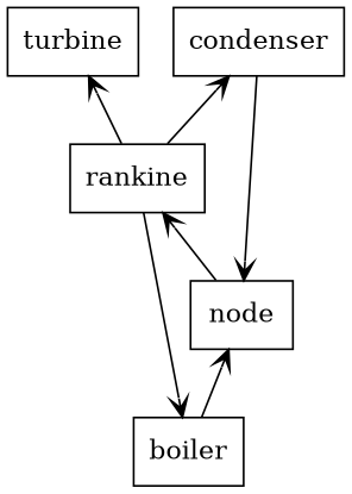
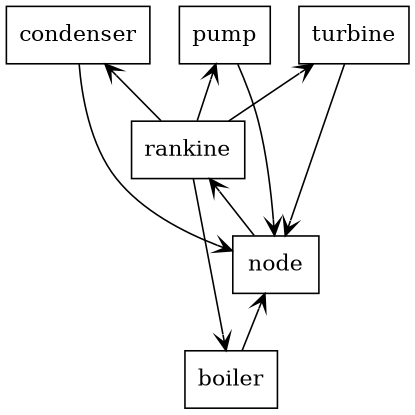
  digraph {
    rankdir=BT
    node [shape=box]
    edge [arrowhead=open arrowtail=none]
    n1 [label=boiler]
    n2 [label="node"]
    n3 [label=rankine]
    n4 [label=condenser]
+   n5 [label=pump]
    n6 [label=turbine]
    n1 -> n2
    n2 -> n3
    n3 -> n1
    n3 -> n4
+   n3 -> n5
    n3 -> n6
    n4 -> n2
+   n5 -> n2
+   n6 -> n2
  }
